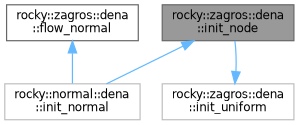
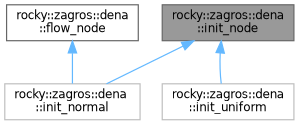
  digraph {
    node [color=gray40 fillcolor=white fontname=Helvetica fontsize=10 shape=box style=filled]
    edge [color=steelblue1 dir=back fontname=Helvetica fontsize=10 labelfontname=Helvetica labelfontsize=10 style=solid]
    n1 [fillcolor=grey60 fontcolor=black height=0.2 label="rocky::zagros::dena\l::init_node" width=0.4]
-   n2 [color=grey75 height=0.2 label="rocky::normal::dena\l::init_normal" width=0.4]
+   n2 [color=grey75 height=0.2 label="rocky::zagros::dena\l::init_normal" width=0.4]
    n3 [color=grey75 height=0.2 label="rocky::zagros::dena\l::init_uniform" width=0.4]
-   n4 [height=0.2 label="rocky::zagros::dena\l::flow_normal" width=0.4]
+   n4 [height=0.2 label="rocky::zagros::dena\l::flow_node" width=0.4]
    n1 -> n2
-   n3 -> n1
+   n1 -> n3
    n4 -> n2
  }
